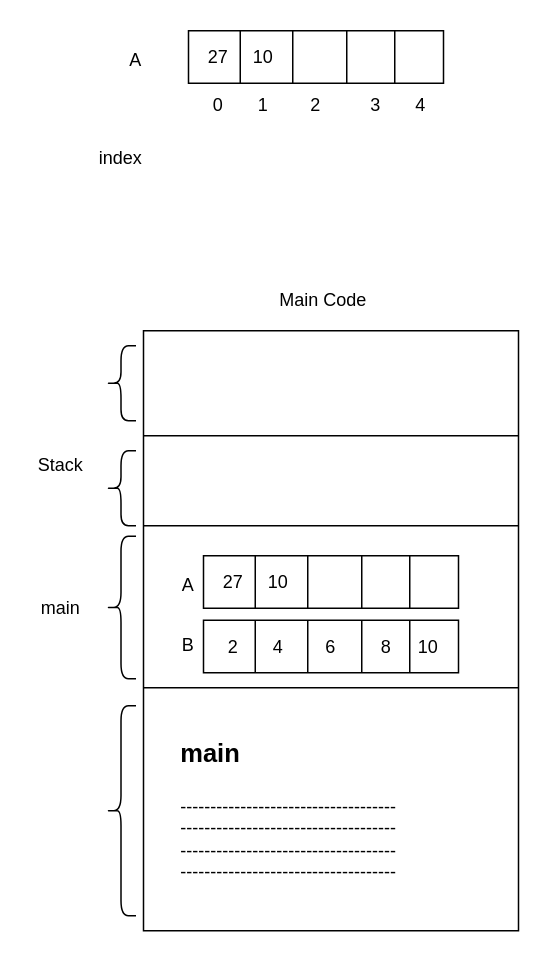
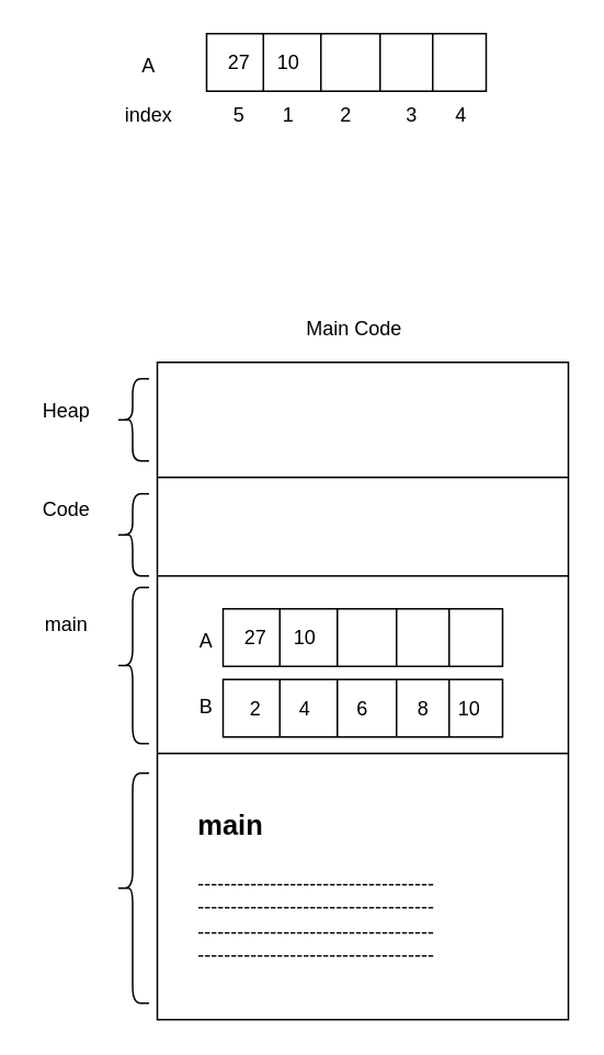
  <mxCell id="0" />
  <mxCell id="1" parent="0" />
  <mxCell id="2" value="" style="rounded=0;whiteSpace=wrap;html=1;" parent="1" vertex="1"><mxGeometry x="95" y="220" width="250" height="400" as="geometry" /></mxCell>
  <mxCell id="3" value="Main Code&lt;br&gt;" style="text;html=1;strokeColor=none;fillColor=none;align=center;verticalAlign=middle;whiteSpace=wrap;rounded=0;" parent="1" vertex="1"><mxGeometry x="145" y="190" width="140" height="20" as="geometry" /></mxCell>
  <mxCell id="4" value="" style="endArrow=none;html=1;exitX=0;exitY=0.25;exitDx=0;exitDy=0;entryX=1;entryY=0.25;entryDx=0;entryDy=0;" parent="1" edge="1"><mxGeometry width="50" height="50" relative="1" as="geometry"><mxPoint x="95" y="290" as="sourcePoint" /><mxPoint x="345" y="290" as="targetPoint" /></mxGeometry></mxCell>
  <mxCell id="5" value="" style="endArrow=none;html=1;exitX=0;exitY=0.5;exitDx=0;exitDy=0;entryX=1;entryY=0.5;entryDx=0;entryDy=0;" parent="1" edge="1"><mxGeometry width="50" height="50" relative="1" as="geometry"><mxPoint x="95" y="350" as="sourcePoint" /><mxPoint x="345" y="350" as="targetPoint" /></mxGeometry></mxCell>
  <mxCell id="6" value="" style="endArrow=none;html=1;exitX=0;exitY=0.75;exitDx=0;exitDy=0;entryX=1;entryY=0.75;entryDx=0;entryDy=0;" parent="1" edge="1"><mxGeometry width="50" height="50" relative="1" as="geometry"><mxPoint x="95" y="458" as="sourcePoint" /><mxPoint x="345" y="458" as="targetPoint" /></mxGeometry></mxCell>
  <mxCell id="7" value="&lt;h1&gt;&lt;span&gt;&lt;font style=&quot;font-size: 17px&quot;&gt;main&lt;/font&gt;&lt;/span&gt;&lt;br&gt;&lt;/h1&gt;&lt;div&gt;------------------------------------&lt;/div&gt;&lt;div&gt;------------------------------------&lt;/div&gt;&lt;div&gt;------------------------------------&lt;/div&gt;&lt;div&gt;------------------------------------&lt;/div&gt;" style="text;html=1;strokeColor=none;fillColor=none;spacing=5;spacingTop=-20;whiteSpace=wrap;overflow=hidden;rounded=0;" parent="1" vertex="1"><mxGeometry x="115" y="480" width="190" height="120" as="geometry" /></mxCell>
  <mxCell id="8" value="" style="rounded=0;whiteSpace=wrap;html=1;" parent="1" vertex="1"><mxGeometry x="135" y="370" width="170" height="35" as="geometry" /></mxCell>
  <mxCell id="9" value="A" style="text;html=1;strokeColor=none;fillColor=none;align=center;verticalAlign=middle;whiteSpace=wrap;rounded=0;" parent="1" vertex="1"><mxGeometry x="105" y="380" width="40" height="20" as="geometry" /></mxCell>
  <mxCell id="10" value="" style="endArrow=none;html=1;entryX=0.25;entryY=0;entryDx=0;entryDy=0;exitX=0.25;exitY=1;exitDx=0;exitDy=0;" parent="1" edge="1"><mxGeometry width="50" height="50" relative="1" as="geometry"><mxPoint x="169.5" y="405" as="sourcePoint" /><mxPoint x="169.5" y="370" as="targetPoint" /></mxGeometry></mxCell>
  <mxCell id="11" value="" style="endArrow=none;html=1;entryX=0.25;entryY=0;entryDx=0;entryDy=0;exitX=0.25;exitY=1;exitDx=0;exitDy=0;" parent="1" edge="1"><mxGeometry width="50" height="50" relative="1" as="geometry"><mxPoint x="204.5" y="405" as="sourcePoint" /><mxPoint x="204.5" y="370" as="targetPoint" /></mxGeometry></mxCell>
  <mxCell id="12" value="" style="endArrow=none;html=1;entryX=0.75;entryY=0;entryDx=0;entryDy=0;exitX=0.75;exitY=1;exitDx=0;exitDy=0;" parent="1" edge="1"><mxGeometry width="50" height="50" relative="1" as="geometry"><mxPoint x="240.5" y="405" as="sourcePoint" /><mxPoint x="240.5" y="370" as="targetPoint" /></mxGeometry></mxCell>
  <mxCell id="13" value="" style="endArrow=none;html=1;entryX=0.75;entryY=0;entryDx=0;entryDy=0;exitX=0.75;exitY=1;exitDx=0;exitDy=0;" parent="1" edge="1"><mxGeometry width="50" height="50" relative="1" as="geometry"><mxPoint x="272.5" y="405" as="sourcePoint" /><mxPoint x="272.5" y="370" as="targetPoint" /></mxGeometry></mxCell>
  <mxCell id="14" value="27" style="text;html=1;strokeColor=none;fillColor=none;align=center;verticalAlign=middle;whiteSpace=wrap;rounded=0;" parent="1" vertex="1"><mxGeometry x="135" y="377.5" width="40" height="20" as="geometry" /></mxCell>
  <mxCell id="15" value="10" style="text;html=1;strokeColor=none;fillColor=none;align=center;verticalAlign=middle;whiteSpace=wrap;rounded=0;" parent="1" vertex="1"><mxGeometry x="165" y="377.5" width="40" height="20" as="geometry" /></mxCell>
  <mxCell id="16" value="" style="rounded=0;whiteSpace=wrap;html=1;" parent="1" vertex="1"><mxGeometry x="135" y="413" width="170" height="35" as="geometry" /></mxCell>
  <mxCell id="17" value="" style="endArrow=none;html=1;entryX=0.25;entryY=0;entryDx=0;entryDy=0;exitX=0.25;exitY=1;exitDx=0;exitDy=0;" parent="1" edge="1"><mxGeometry width="50" height="50" relative="1" as="geometry"><mxPoint x="169.5" y="448" as="sourcePoint" /><mxPoint x="169.5" y="413" as="targetPoint" /></mxGeometry></mxCell>
  <mxCell id="18" value="" style="endArrow=none;html=1;entryX=0.25;entryY=0;entryDx=0;entryDy=0;exitX=0.25;exitY=1;exitDx=0;exitDy=0;" parent="1" edge="1"><mxGeometry width="50" height="50" relative="1" as="geometry"><mxPoint x="204.5" y="448" as="sourcePoint" /><mxPoint x="204.5" y="413" as="targetPoint" /></mxGeometry></mxCell>
  <mxCell id="19" value="" style="endArrow=none;html=1;entryX=0.75;entryY=0;entryDx=0;entryDy=0;exitX=0.75;exitY=1;exitDx=0;exitDy=0;" parent="1" edge="1"><mxGeometry width="50" height="50" relative="1" as="geometry"><mxPoint x="240.5" y="448" as="sourcePoint" /><mxPoint x="240.5" y="413" as="targetPoint" /></mxGeometry></mxCell>
  <mxCell id="20" value="" style="endArrow=none;html=1;entryX=0.75;entryY=0;entryDx=0;entryDy=0;exitX=0.75;exitY=1;exitDx=0;exitDy=0;" parent="1" edge="1"><mxGeometry width="50" height="50" relative="1" as="geometry"><mxPoint x="272.5" y="448" as="sourcePoint" /><mxPoint x="272.5" y="413" as="targetPoint" /></mxGeometry></mxCell>
  <mxCell id="21" value="2" style="text;html=1;strokeColor=none;fillColor=none;align=center;verticalAlign=middle;whiteSpace=wrap;rounded=0;" parent="1" vertex="1"><mxGeometry x="135" y="420.5" width="40" height="20" as="geometry" /></mxCell>
  <mxCell id="22" value="4" style="text;html=1;strokeColor=none;fillColor=none;align=center;verticalAlign=middle;whiteSpace=wrap;rounded=0;" parent="1" vertex="1"><mxGeometry x="165" y="420.5" width="40" height="20" as="geometry" /></mxCell>
  <mxCell id="23" value="B" style="text;html=1;strokeColor=none;fillColor=none;align=center;verticalAlign=middle;whiteSpace=wrap;rounded=0;" parent="1" vertex="1"><mxGeometry x="105" y="420" width="40" height="20" as="geometry" /></mxCell>
- <mxCell id="24" value="index" style="text;html=1;strokeColor=none;fillColor=none;align=center;verticalAlign=middle;whiteSpace=wrap;rounded=0;" parent="1" vertex="1"><mxGeometry x="60" y="95" width="40" height="20" as="geometry" /></mxCell>
- <mxCell id="25" value="0" style="text;html=1;strokeColor=none;fillColor=none;align=center;verticalAlign=middle;whiteSpace=wrap;rounded=0;" parent="1" vertex="1"><mxGeometry x="125" y="60" width="40" height="20" as="geometry" /></mxCell>
+ <mxCell id="24" value="index" style="text;html=1;strokeColor=none;fillColor=none;align=center;verticalAlign=middle;whiteSpace=wrap;rounded=0;" parent="1" vertex="1"><mxGeometry x="70" y="60" width="40" height="20" as="geometry" /></mxCell>
+ <mxCell id="25" value="5" style="text;html=1;strokeColor=none;fillColor=none;align=center;verticalAlign=middle;whiteSpace=wrap;rounded=0;" parent="1" vertex="1"><mxGeometry x="125" y="60" width="40" height="20" as="geometry" /></mxCell>
  <mxCell id="26" value="1" style="text;html=1;strokeColor=none;fillColor=none;align=center;verticalAlign=middle;whiteSpace=wrap;rounded=0;" parent="1" vertex="1"><mxGeometry x="155" y="60" width="40" height="20" as="geometry" /></mxCell>
  <mxCell id="27" value="2" style="text;html=1;strokeColor=none;fillColor=none;align=center;verticalAlign=middle;whiteSpace=wrap;rounded=0;" parent="1" vertex="1"><mxGeometry x="190" y="60" width="40" height="20" as="geometry" /></mxCell>
  <mxCell id="28" value="3" style="text;html=1;strokeColor=none;fillColor=none;align=center;verticalAlign=middle;whiteSpace=wrap;rounded=0;" parent="1" vertex="1"><mxGeometry x="230" y="60" width="40" height="20" as="geometry" /></mxCell>
  <mxCell id="29" value="4" style="text;html=1;strokeColor=none;fillColor=none;align=center;verticalAlign=middle;whiteSpace=wrap;rounded=0;" parent="1" vertex="1"><mxGeometry x="260" y="60" width="40" height="20" as="geometry" /></mxCell>
  <mxCell id="30" value="" style="rounded=0;whiteSpace=wrap;html=1;" parent="1" vertex="1"><mxGeometry x="125" y="20" width="170" height="35" as="geometry" /></mxCell>
  <mxCell id="31" value="A" style="text;html=1;strokeColor=none;fillColor=none;align=center;verticalAlign=middle;whiteSpace=wrap;rounded=0;" parent="1" vertex="1"><mxGeometry x="70" y="30" width="40" height="20" as="geometry" /></mxCell>
  <mxCell id="32" value="" style="endArrow=none;html=1;entryX=0.25;entryY=0;entryDx=0;entryDy=0;exitX=0.25;exitY=1;exitDx=0;exitDy=0;" parent="1" edge="1"><mxGeometry width="50" height="50" relative="1" as="geometry"><mxPoint x="159.5" y="55" as="sourcePoint" /><mxPoint x="159.5" y="20" as="targetPoint" /></mxGeometry></mxCell>
  <mxCell id="33" value="" style="endArrow=none;html=1;entryX=0.25;entryY=0;entryDx=0;entryDy=0;exitX=0.25;exitY=1;exitDx=0;exitDy=0;" parent="1" edge="1"><mxGeometry width="50" height="50" relative="1" as="geometry"><mxPoint x="194.5" y="55" as="sourcePoint" /><mxPoint x="194.5" y="20" as="targetPoint" /></mxGeometry></mxCell>
  <mxCell id="34" value="" style="endArrow=none;html=1;entryX=0.75;entryY=0;entryDx=0;entryDy=0;exitX=0.75;exitY=1;exitDx=0;exitDy=0;" parent="1" edge="1"><mxGeometry width="50" height="50" relative="1" as="geometry"><mxPoint x="230.5" y="55" as="sourcePoint" /><mxPoint x="230.5" y="20" as="targetPoint" /></mxGeometry></mxCell>
  <mxCell id="35" value="" style="endArrow=none;html=1;entryX=0.75;entryY=0;entryDx=0;entryDy=0;exitX=0.75;exitY=1;exitDx=0;exitDy=0;" parent="1" edge="1"><mxGeometry width="50" height="50" relative="1" as="geometry"><mxPoint x="262.5" y="55" as="sourcePoint" /><mxPoint x="262.5" y="20" as="targetPoint" /></mxGeometry></mxCell>
  <mxCell id="36" value="27" style="text;html=1;strokeColor=none;fillColor=none;align=center;verticalAlign=middle;whiteSpace=wrap;rounded=0;" parent="1" vertex="1"><mxGeometry x="125" y="27.5" width="40" height="20" as="geometry" /></mxCell>
  <mxCell id="37" value="10" style="text;html=1;strokeColor=none;fillColor=none;align=center;verticalAlign=middle;whiteSpace=wrap;rounded=0;" parent="1" vertex="1"><mxGeometry x="155" y="27.5" width="40" height="20" as="geometry" /></mxCell>
  <mxCell id="38" value="6" style="text;html=1;strokeColor=none;fillColor=none;align=center;verticalAlign=middle;whiteSpace=wrap;rounded=0;" parent="1" vertex="1"><mxGeometry x="200" y="421" width="40" height="20" as="geometry" /></mxCell>
  <mxCell id="39" value="8" style="text;html=1;strokeColor=none;fillColor=none;align=center;verticalAlign=middle;whiteSpace=wrap;rounded=0;" parent="1" vertex="1"><mxGeometry x="237" y="421" width="40" height="20" as="geometry" /></mxCell>
  <mxCell id="40" value="10" style="text;html=1;strokeColor=none;fillColor=none;align=center;verticalAlign=middle;whiteSpace=wrap;rounded=0;" parent="1" vertex="1"><mxGeometry x="265" y="420.5" width="40" height="20" as="geometry" /></mxCell>
- <mxCell id="42" value="Stack" style="text;html=1;strokeColor=none;fillColor=none;align=center;verticalAlign=middle;whiteSpace=wrap;rounded=0;" vertex="1" parent="1"><mxGeometry x="20" y="300" width="40" height="20" as="geometry" /></mxCell>
- <mxCell id="43" value="main" style="text;html=1;strokeColor=none;fillColor=none;align=center;verticalAlign=middle;whiteSpace=wrap;rounded=0;" vertex="1" parent="1"><mxGeometry x="20" y="395" width="40" height="20" as="geometry" /></mxCell>
+ <mxCell id="41" value="Heap" style="text;html=1;strokeColor=none;fillColor=none;align=center;verticalAlign=middle;whiteSpace=wrap;rounded=0;" vertex="1" parent="1"><mxGeometry x="20" y="240" width="40" height="20" as="geometry" /></mxCell>
+ <mxCell id="42" value="Code" style="text;html=1;strokeColor=none;fillColor=none;align=center;verticalAlign=middle;whiteSpace=wrap;rounded=0;" vertex="1" parent="1"><mxGeometry x="20" y="300" width="40" height="20" as="geometry" /></mxCell>
+ <mxCell id="43" value="main" style="text;html=1;strokeColor=none;fillColor=none;align=center;verticalAlign=middle;whiteSpace=wrap;rounded=0;" vertex="1" parent="1"><mxGeometry x="20" y="370" width="40" height="20" as="geometry" /></mxCell>
  <mxCell id="44" value="" style="shape=curlyBracket;whiteSpace=wrap;html=1;rounded=1;" vertex="1" parent="1"><mxGeometry x="70" y="230" width="20" height="50" as="geometry" /></mxCell>
  <mxCell id="45" value="" style="shape=curlyBracket;whiteSpace=wrap;html=1;rounded=1;" vertex="1" parent="1"><mxGeometry x="70" y="300" width="20" height="50" as="geometry" /></mxCell>
  <mxCell id="46" value="" style="shape=curlyBracket;whiteSpace=wrap;html=1;rounded=1;" vertex="1" parent="1"><mxGeometry x="70" y="357" width="20" height="95" as="geometry" /></mxCell>
  <mxCell id="47" value="" style="shape=curlyBracket;whiteSpace=wrap;html=1;rounded=1;" vertex="1" parent="1"><mxGeometry x="70" y="470" width="20" height="140" as="geometry" /></mxCell>
